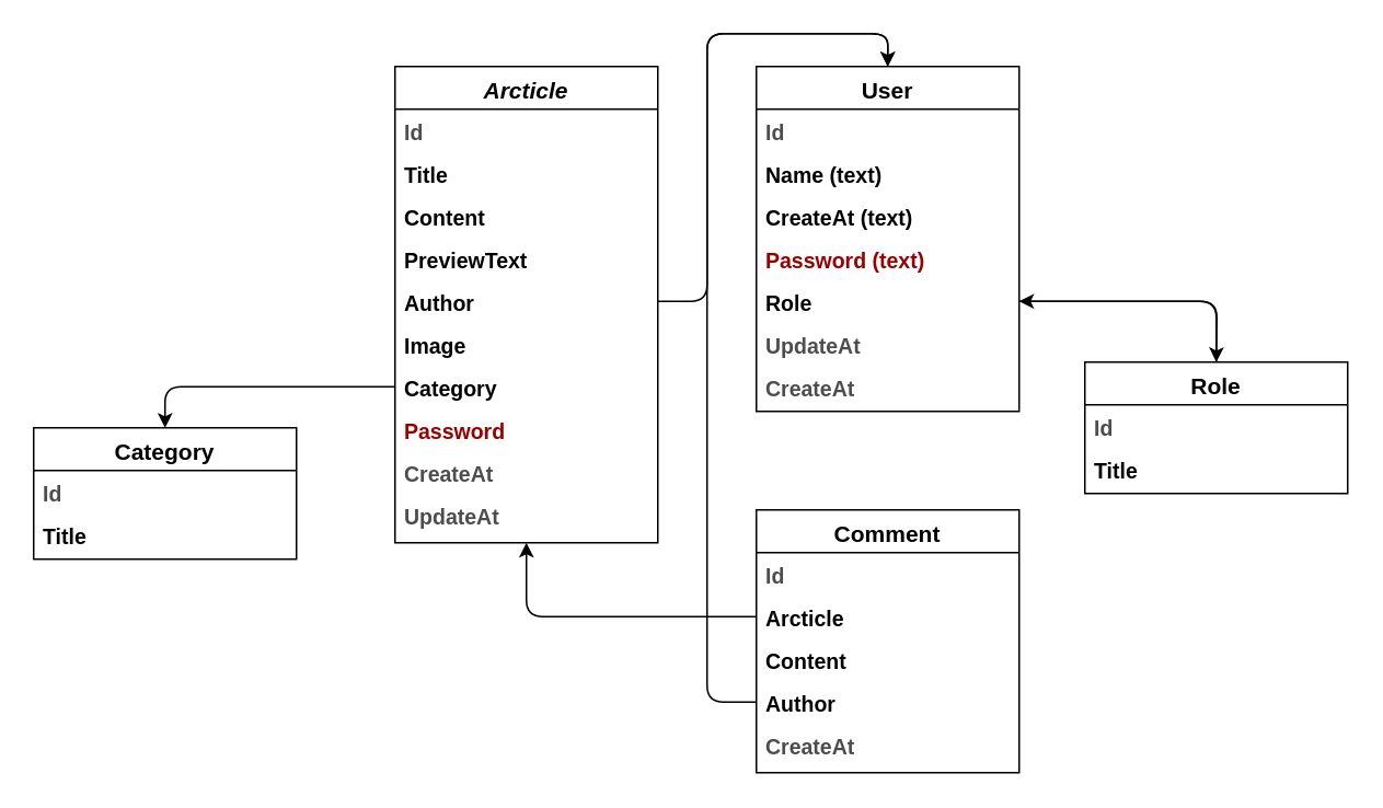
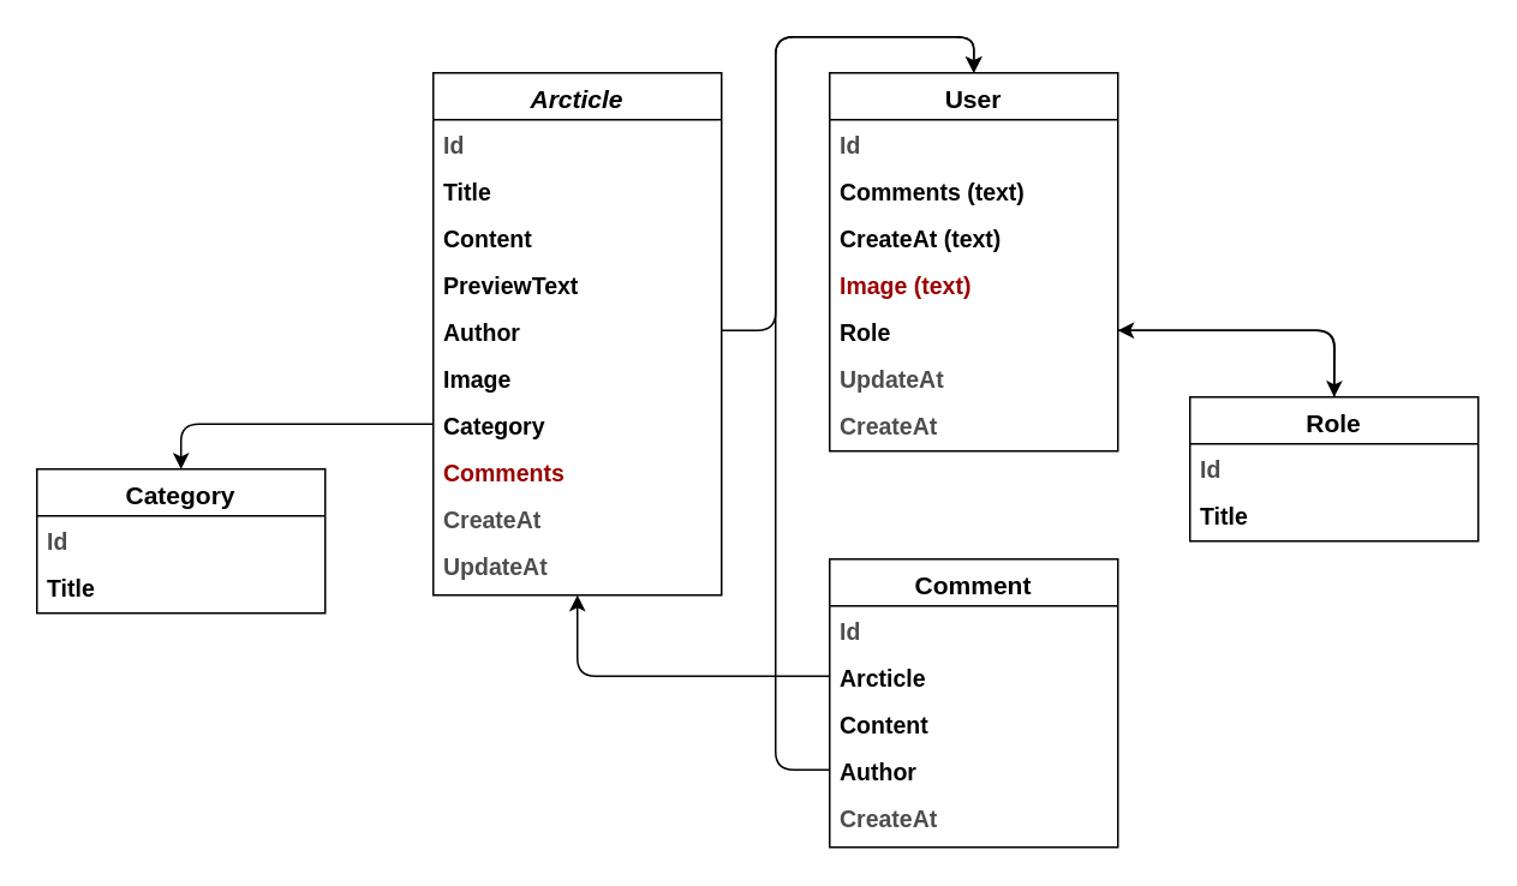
  <mxCell id="0" />
  <mxCell id="1" parent="0" />
  <mxCell id="2" value="Arcticle" style="swimlane;fontStyle=3;align=center;verticalAlign=top;childLayout=stackLayout;horizontal=1;startSize=26;horizontalStack=0;resizeParent=1;resizeLast=0;collapsible=1;marginBottom=0;rounded=0;shadow=0;strokeWidth=1;fontSize=14;" vertex="1" parent="1"><mxGeometry x="240" y="40" width="160" height="290" as="geometry"><mxRectangle x="230" y="140" width="160" height="26" as="alternateBounds" /></mxGeometry></mxCell>
  <mxCell id="3" value="Id" style="text;align=left;verticalAlign=top;spacingLeft=4;spacingRight=4;overflow=hidden;rotatable=0;points=[[0,0.5],[1,0.5]];portConstraint=eastwest;rounded=0;fontSize=13;fontStyle=1;fontColor=#4D4D4D;" vertex="1" parent="2"><mxGeometry y="26" width="160" height="26" as="geometry" /></mxCell>
  <mxCell id="4" value="Title" style="text;align=left;verticalAlign=top;spacingLeft=4;spacingRight=4;overflow=hidden;rotatable=0;points=[[0,0.5],[1,0.5]];portConstraint=eastwest;rounded=0;fontSize=13;fontStyle=1" vertex="1" parent="2"><mxGeometry y="52" width="160" height="26" as="geometry" /></mxCell>
  <mxCell id="5" value="Content" style="text;align=left;verticalAlign=top;spacingLeft=4;spacingRight=4;overflow=hidden;rotatable=0;points=[[0,0.5],[1,0.5]];portConstraint=eastwest;rounded=0;shadow=0;html=0;fontSize=13;fontStyle=1" vertex="1" parent="2"><mxGeometry y="78" width="160" height="26" as="geometry" /></mxCell>
  <mxCell id="6" value="PreviewText" style="text;align=left;verticalAlign=top;spacingLeft=4;spacingRight=4;overflow=hidden;rotatable=0;points=[[0,0.5],[1,0.5]];portConstraint=eastwest;rounded=0;shadow=0;html=0;fontSize=13;fontStyle=1" vertex="1" parent="2"><mxGeometry y="104" width="160" height="26" as="geometry" /></mxCell>
  <mxCell id="7" value="Author" style="text;align=left;verticalAlign=top;spacingLeft=4;spacingRight=4;overflow=hidden;rotatable=0;points=[[0,0.5],[1,0.5]];portConstraint=eastwest;rounded=0;shadow=0;html=0;fontSize=13;fontStyle=1" vertex="1" parent="2"><mxGeometry y="130" width="160" height="26" as="geometry" /></mxCell>
  <mxCell id="8" value="Image" style="text;align=left;verticalAlign=top;spacingLeft=4;spacingRight=4;overflow=hidden;rotatable=0;points=[[0,0.5],[1,0.5]];portConstraint=eastwest;rounded=0;shadow=0;html=0;fontSize=13;fontStyle=1" vertex="1" parent="2"><mxGeometry y="156" width="160" height="26" as="geometry" /></mxCell>
  <mxCell id="9" value="Category" style="text;align=left;verticalAlign=top;spacingLeft=4;spacingRight=4;overflow=hidden;rotatable=0;points=[[0,0.5],[1,0.5]];portConstraint=eastwest;rounded=0;shadow=0;html=0;fontSize=13;fontStyle=1" vertex="1" parent="2"><mxGeometry y="182" width="160" height="26" as="geometry" /></mxCell>
- <mxCell id="10" value="Password" style="text;align=left;verticalAlign=top;spacingLeft=4;spacingRight=4;overflow=hidden;rotatable=0;points=[[0,0.5],[1,0.5]];portConstraint=eastwest;rounded=0;fontSize=13;fontStyle=1;fontColor=#990000;" vertex="1" parent="2"><mxGeometry y="208" width="160" height="26" as="geometry" /></mxCell>
+ <mxCell id="10" value="Comments" style="text;align=left;verticalAlign=top;spacingLeft=4;spacingRight=4;overflow=hidden;rotatable=0;points=[[0,0.5],[1,0.5]];portConstraint=eastwest;rounded=0;fontSize=13;fontStyle=1;fontColor=#990000;" vertex="1" parent="2"><mxGeometry y="208" width="160" height="26" as="geometry" /></mxCell>
  <mxCell id="11" value="CreateAt" style="text;align=left;verticalAlign=top;spacingLeft=4;spacingRight=4;overflow=hidden;rotatable=0;points=[[0,0.5],[1,0.5]];portConstraint=eastwest;rounded=0;fontSize=13;fontStyle=1;fontColor=#4D4D4D;" vertex="1" parent="2"><mxGeometry y="234" width="160" height="26" as="geometry" /></mxCell>
  <mxCell id="12" value="UpdateAt" style="text;align=left;verticalAlign=top;spacingLeft=4;spacingRight=4;overflow=hidden;rotatable=0;points=[[0,0.5],[1,0.5]];portConstraint=eastwest;rounded=0;fontSize=13;fontStyle=1;fontColor=#4D4D4D;" vertex="1" parent="2"><mxGeometry y="260" width="160" height="26" as="geometry" /></mxCell>
  <mxCell id="13" value="User" style="swimlane;fontStyle=1;align=center;verticalAlign=top;childLayout=stackLayout;horizontal=1;startSize=26;horizontalStack=0;resizeParent=1;resizeLast=0;collapsible=1;marginBottom=0;rounded=0;shadow=0;strokeWidth=1;fontSize=14;" vertex="1" parent="1"><mxGeometry x="460" y="40" width="160" height="210" as="geometry"><mxRectangle x="550" y="140" width="160" height="26" as="alternateBounds" /></mxGeometry></mxCell>
  <mxCell id="14" value="Id" style="text;align=left;verticalAlign=top;spacingLeft=4;spacingRight=4;overflow=hidden;rotatable=0;points=[[0,0.5],[1,0.5]];portConstraint=eastwest;rounded=0;fontSize=13;fontStyle=1;fontColor=#4D4D4D;" vertex="1" parent="13"><mxGeometry y="26" width="160" height="26" as="geometry" /></mxCell>
- <mxCell id="15" value="Name (text)" style="text;align=left;verticalAlign=top;spacingLeft=4;spacingRight=4;overflow=hidden;rotatable=0;points=[[0,0.5],[1,0.5]];portConstraint=eastwest;rounded=0;fontSize=13;fontStyle=1" vertex="1" parent="13"><mxGeometry y="52" width="160" height="26" as="geometry" /></mxCell>
+ <mxCell id="15" value="Comments (text)" style="text;align=left;verticalAlign=top;spacingLeft=4;spacingRight=4;overflow=hidden;rotatable=0;points=[[0,0.5],[1,0.5]];portConstraint=eastwest;rounded=0;fontSize=13;fontStyle=1" vertex="1" parent="13"><mxGeometry y="52" width="160" height="26" as="geometry" /></mxCell>
  <mxCell id="16" value="CreateAt (text)" style="text;align=left;verticalAlign=top;spacingLeft=4;spacingRight=4;overflow=hidden;rotatable=0;points=[[0,0.5],[1,0.5]];portConstraint=eastwest;rounded=0;fontSize=13;fontStyle=1" vertex="1" parent="13"><mxGeometry y="78" width="160" height="26" as="geometry" /></mxCell>
- <mxCell id="17" value="Password (text)" style="text;align=left;verticalAlign=top;spacingLeft=4;spacingRight=4;overflow=hidden;rotatable=0;points=[[0,0.5],[1,0.5]];portConstraint=eastwest;rounded=0;fontSize=13;fontStyle=1;fontColor=#990000;" vertex="1" parent="13"><mxGeometry y="104" width="160" height="26" as="geometry" /></mxCell>
+ <mxCell id="17" value="Image (text)" style="text;align=left;verticalAlign=top;spacingLeft=4;spacingRight=4;overflow=hidden;rotatable=0;points=[[0,0.5],[1,0.5]];portConstraint=eastwest;rounded=0;fontSize=13;fontStyle=1;fontColor=#990000;" vertex="1" parent="13"><mxGeometry y="104" width="160" height="26" as="geometry" /></mxCell>
  <mxCell id="18" value="Role" style="text;align=left;verticalAlign=top;spacingLeft=4;spacingRight=4;overflow=hidden;rotatable=0;points=[[0,0.5],[1,0.5]];portConstraint=eastwest;rounded=0;fontSize=13;fontStyle=1" vertex="1" parent="13"><mxGeometry y="130" width="160" height="26" as="geometry" /></mxCell>
  <mxCell id="19" value="UpdateAt" style="text;align=left;verticalAlign=top;spacingLeft=4;spacingRight=4;overflow=hidden;rotatable=0;points=[[0,0.5],[1,0.5]];portConstraint=eastwest;rounded=0;fontSize=13;fontStyle=1;fontColor=#4D4D4D;" vertex="1" parent="13"><mxGeometry y="156" width="160" height="26" as="geometry" /></mxCell>
  <mxCell id="20" value="CreateAt" style="text;align=left;verticalAlign=top;spacingLeft=4;spacingRight=4;overflow=hidden;rotatable=0;points=[[0,0.5],[1,0.5]];portConstraint=eastwest;rounded=0;fontSize=13;fontStyle=1;fontColor=#4D4D4D;" vertex="1" parent="13"><mxGeometry y="182" width="160" height="26" as="geometry" /></mxCell>
  <mxCell id="21" value="Comment" style="swimlane;fontStyle=1;align=center;verticalAlign=top;childLayout=stackLayout;horizontal=1;startSize=26;horizontalStack=0;resizeParent=1;resizeLast=0;collapsible=1;marginBottom=0;rounded=0;shadow=0;strokeWidth=1;fontSize=14;" vertex="1" parent="1"><mxGeometry x="460" y="310" width="160" height="160" as="geometry"><mxRectangle x="550" y="140" width="160" height="26" as="alternateBounds" /></mxGeometry></mxCell>
  <mxCell id="22" value="Id" style="text;align=left;verticalAlign=top;spacingLeft=4;spacingRight=4;overflow=hidden;rotatable=0;points=[[0,0.5],[1,0.5]];portConstraint=eastwest;rounded=0;fontSize=13;fontStyle=1;fontColor=#4D4D4D;" vertex="1" parent="21"><mxGeometry y="26" width="160" height="26" as="geometry" /></mxCell>
  <mxCell id="23" value="Arcticle" style="text;align=left;verticalAlign=top;spacingLeft=4;spacingRight=4;overflow=hidden;rotatable=0;points=[[0,0.5],[1,0.5]];portConstraint=eastwest;rounded=0;fontSize=13;fontStyle=1" vertex="1" parent="21"><mxGeometry y="52" width="160" height="26" as="geometry" /></mxCell>
  <mxCell id="24" value="Content" style="text;align=left;verticalAlign=top;spacingLeft=4;spacingRight=4;overflow=hidden;rotatable=0;points=[[0,0.5],[1,0.5]];portConstraint=eastwest;rounded=0;fontSize=13;fontStyle=1" vertex="1" parent="21"><mxGeometry y="78" width="160" height="26" as="geometry" /></mxCell>
  <mxCell id="25" value="Author" style="text;align=left;verticalAlign=top;spacingLeft=4;spacingRight=4;overflow=hidden;rotatable=0;points=[[0,0.5],[1,0.5]];portConstraint=eastwest;rounded=0;fontSize=13;fontStyle=1" vertex="1" parent="21"><mxGeometry y="104" width="160" height="26" as="geometry" /></mxCell>
  <mxCell id="26" value="CreateAt" style="text;align=left;verticalAlign=top;spacingLeft=4;spacingRight=4;overflow=hidden;rotatable=0;points=[[0,0.5],[1,0.5]];portConstraint=eastwest;rounded=0;fontSize=13;fontStyle=1;fontColor=#4D4D4D;" vertex="1" parent="21"><mxGeometry y="130" width="160" height="26" as="geometry" /></mxCell>
  <mxCell id="27" style="edgeStyle=orthogonalEdgeStyle;rounded=0;orthogonalLoop=1;jettySize=auto;html=1;entryX=0.5;entryY=0;entryDx=0;entryDy=0;fontSize=13;fontStyle=1;" edge="1" parent="1"><mxGeometry relative="1" as="geometry"><Array as="points"><mxPoint x="300" y="399" /><mxPoint x="300" y="330" /><mxPoint x="190" y="330" /></Array><mxPoint x="330" y="399" as="sourcePoint" /></mxGeometry></mxCell>
  <mxCell id="28" style="edgeStyle=orthogonalEdgeStyle;curved=0;rounded=1;sketch=0;orthogonalLoop=1;jettySize=auto;html=1;entryX=1;entryY=0.5;entryDx=0;entryDy=0;fontColor=#4D4D4D;" edge="1" parent="1" source="29" target="18"><mxGeometry relative="1" as="geometry" /></mxCell>
  <mxCell id="29" value="Role" style="swimlane;fontStyle=1;align=center;verticalAlign=top;childLayout=stackLayout;horizontal=1;startSize=26;horizontalStack=0;resizeParent=1;resizeLast=0;collapsible=1;marginBottom=0;rounded=0;shadow=0;strokeWidth=1;fontSize=14;" vertex="1" parent="1"><mxGeometry x="660" y="220" width="160" height="80" as="geometry"><mxRectangle x="550" y="140" width="160" height="26" as="alternateBounds" /></mxGeometry></mxCell>
  <mxCell id="30" value="Id" style="text;align=left;verticalAlign=top;spacingLeft=4;spacingRight=4;overflow=hidden;rotatable=0;points=[[0,0.5],[1,0.5]];portConstraint=eastwest;rounded=0;fontSize=13;fontStyle=1;fontColor=#4D4D4D;" vertex="1" parent="29"><mxGeometry y="26" width="160" height="26" as="geometry" /></mxCell>
  <mxCell id="31" value="Title" style="text;align=left;verticalAlign=top;spacingLeft=4;spacingRight=4;overflow=hidden;rotatable=0;points=[[0,0.5],[1,0.5]];portConstraint=eastwest;rounded=0;fontSize=13;fontStyle=1" vertex="1" parent="29"><mxGeometry y="52" width="160" height="26" as="geometry" /></mxCell>
  <mxCell id="32" value="Category" style="swimlane;fontStyle=1;align=center;verticalAlign=top;childLayout=stackLayout;horizontal=1;startSize=26;horizontalStack=0;resizeParent=1;resizeLast=0;collapsible=1;marginBottom=0;rounded=0;shadow=0;strokeWidth=1;fontSize=14;" vertex="1" parent="1"><mxGeometry x="20" y="260" width="160" height="80" as="geometry"><mxRectangle x="550" y="140" width="160" height="26" as="alternateBounds" /></mxGeometry></mxCell>
  <mxCell id="33" value="Id" style="text;align=left;verticalAlign=top;spacingLeft=4;spacingRight=4;overflow=hidden;rotatable=0;points=[[0,0.5],[1,0.5]];portConstraint=eastwest;rounded=0;fontSize=13;fontStyle=1;fontColor=#4D4D4D;" vertex="1" parent="32"><mxGeometry y="26" width="160" height="26" as="geometry" /></mxCell>
  <mxCell id="34" value="Title" style="text;align=left;verticalAlign=top;spacingLeft=4;spacingRight=4;overflow=hidden;rotatable=0;points=[[0,0.5],[1,0.5]];portConstraint=eastwest;rounded=0;fontSize=13;fontStyle=1" vertex="1" parent="32"><mxGeometry y="52" width="160" height="26" as="geometry" /></mxCell>
  <mxCell id="35" style="edgeStyle=orthogonalEdgeStyle;curved=0;rounded=1;sketch=0;orthogonalLoop=1;jettySize=auto;html=1;entryX=0.5;entryY=0;entryDx=0;entryDy=0;" edge="1" parent="1" source="18"><mxGeometry relative="1" as="geometry"><mxPoint x="740" y="220" as="targetPoint" /></mxGeometry></mxCell>
  <mxCell id="36" style="edgeStyle=orthogonalEdgeStyle;curved=0;rounded=1;sketch=0;orthogonalLoop=1;jettySize=auto;html=1;entryX=0.5;entryY=0;entryDx=0;entryDy=0;" edge="1" parent="1" source="7" target="13"><mxGeometry relative="1" as="geometry" /></mxCell>
  <mxCell id="37" style="edgeStyle=orthogonalEdgeStyle;curved=0;rounded=1;sketch=0;orthogonalLoop=1;jettySize=auto;html=1;entryX=0.5;entryY=0;entryDx=0;entryDy=0;" edge="1" parent="1" source="9" target="32"><mxGeometry relative="1" as="geometry" /></mxCell>
  <mxCell id="38" style="edgeStyle=orthogonalEdgeStyle;curved=0;rounded=1;sketch=0;orthogonalLoop=1;jettySize=auto;html=1;entryX=0.5;entryY=0;entryDx=0;entryDy=0;" edge="1" parent="1" source="25" target="13"><mxGeometry relative="1" as="geometry"><Array as="points"><mxPoint x="430" y="427" /><mxPoint x="430" y="20" /><mxPoint x="540" y="20" /></Array></mxGeometry></mxCell>
  <mxCell id="39" style="edgeStyle=orthogonalEdgeStyle;curved=0;rounded=1;sketch=0;orthogonalLoop=1;jettySize=auto;html=1;entryX=0.5;entryY=1;entryDx=0;entryDy=0;" edge="1" parent="1" source="23" target="2"><mxGeometry relative="1" as="geometry" /></mxCell>
